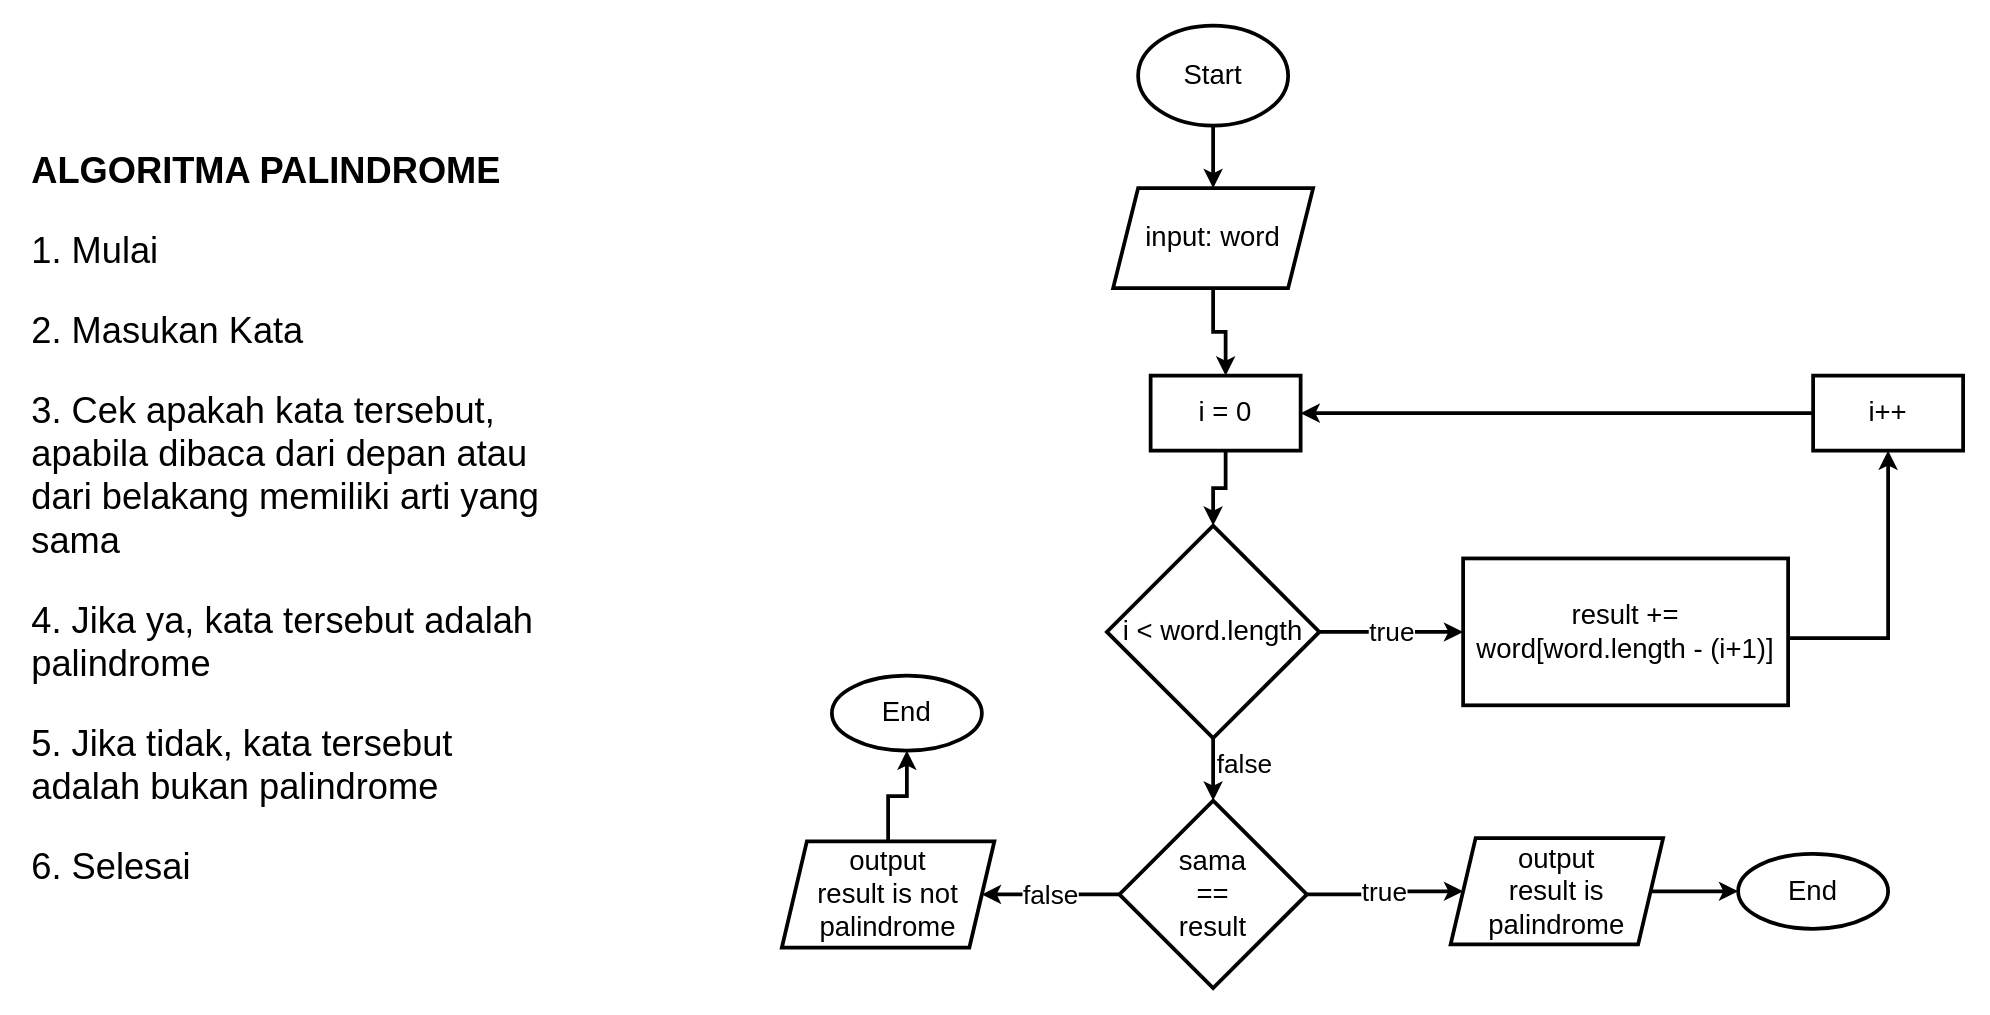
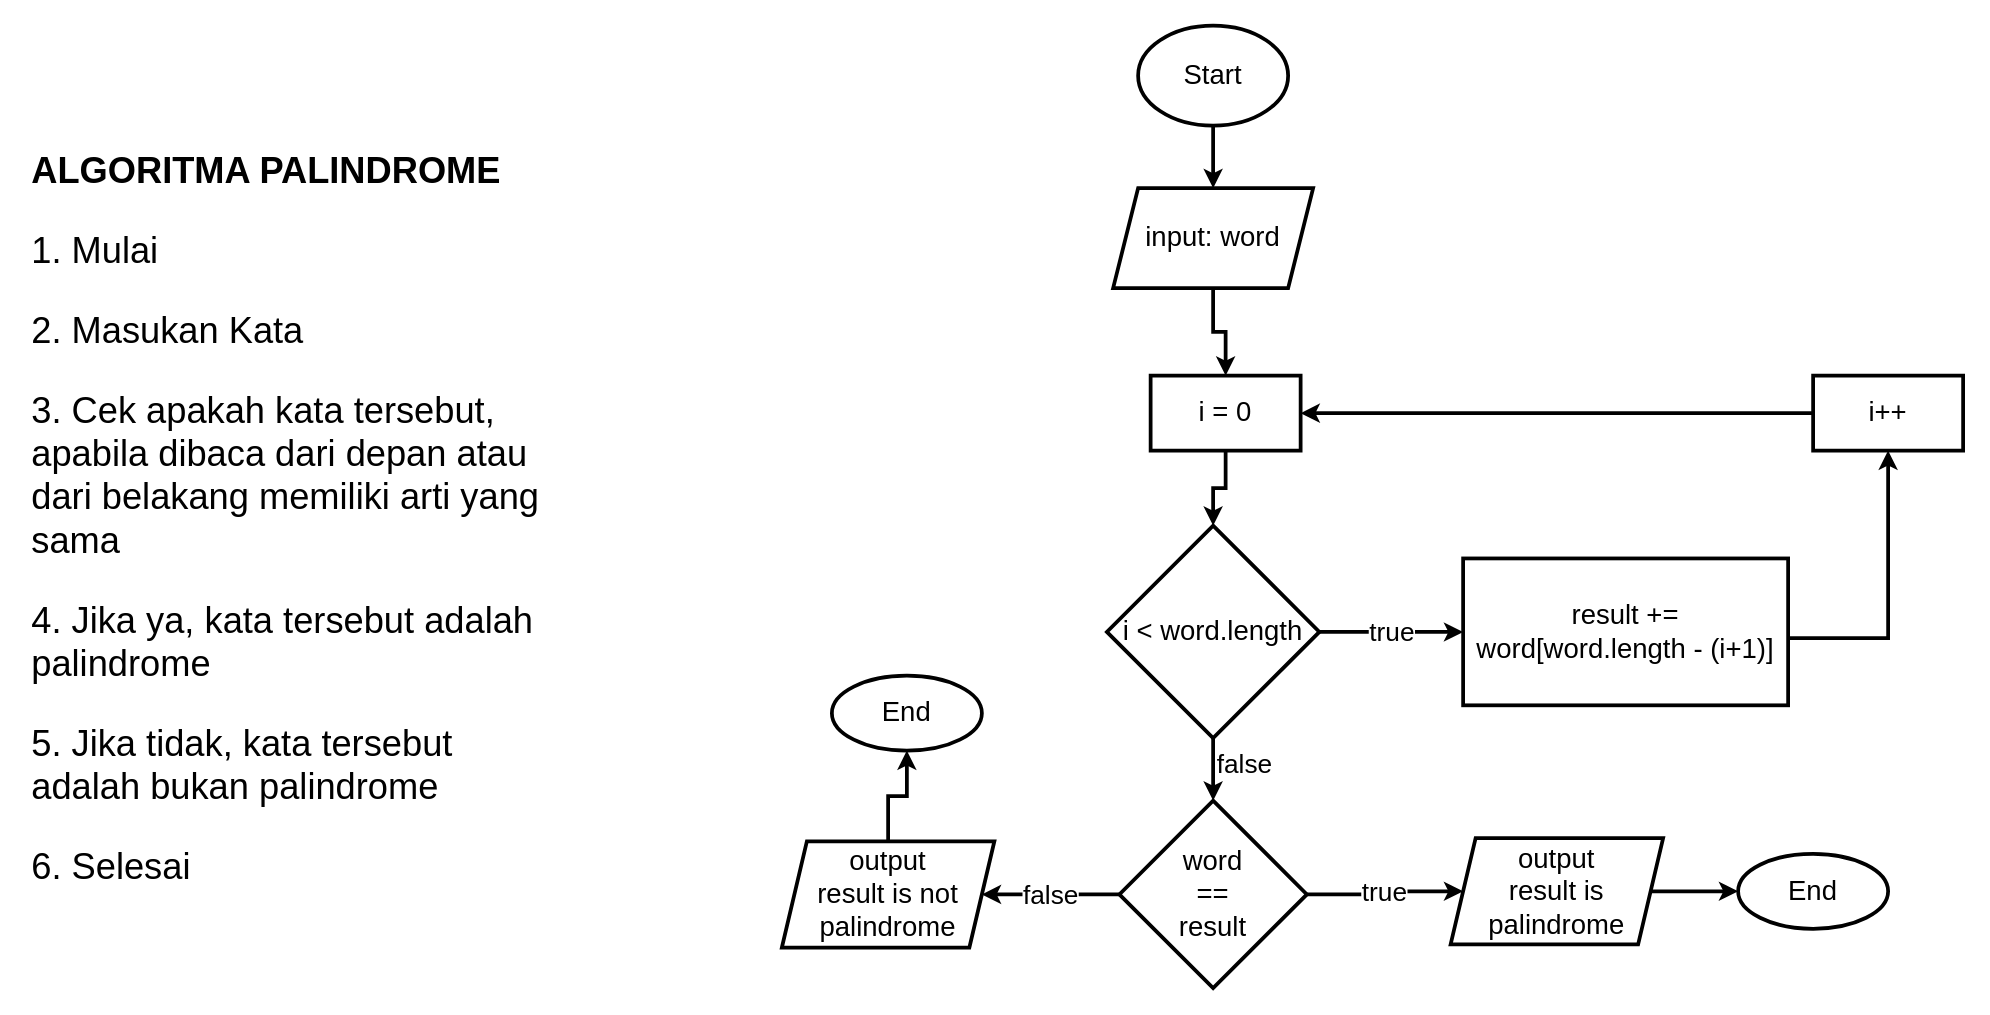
  <mxCell id="0" />
  <mxCell id="1" parent="0" />
  <mxCell id="2" value="" style="edgeStyle=orthogonalEdgeStyle;rounded=0;orthogonalLoop=1;jettySize=auto;html=1;strokeWidth=3;fontSize=22;" parent="1" source="3" target="5" edge="1"><mxGeometry relative="1" as="geometry" /></mxCell>
  <mxCell id="3" value="&lt;font style=&quot;font-size: 22px;&quot;&gt;Start&lt;/font&gt;" style="ellipse;whiteSpace=wrap;html=1;strokeWidth=3;fontSize=22;" parent="1" vertex="1"><mxGeometry x="910" y="20" width="120" height="80" as="geometry" /></mxCell>
  <mxCell id="4" value="" style="edgeStyle=orthogonalEdgeStyle;rounded=0;orthogonalLoop=1;jettySize=auto;html=1;strokeWidth=3;fontSize=22;" parent="1" source="5" target="7" edge="1"><mxGeometry relative="1" as="geometry" /></mxCell>
  <mxCell id="5" value="&lt;font style=&quot;font-size: 22px;&quot;&gt;input: word&lt;/font&gt;" style="shape=parallelogram;perimeter=parallelogramPerimeter;whiteSpace=wrap;html=1;fixedSize=1;strokeWidth=3;fontSize=22;" parent="1" vertex="1"><mxGeometry x="890" y="150" width="160" height="80" as="geometry" /></mxCell>
  <mxCell id="6" value="" style="edgeStyle=orthogonalEdgeStyle;rounded=0;orthogonalLoop=1;jettySize=auto;html=1;strokeWidth=3;fontSize=22;" parent="1" source="7" target="10" edge="1"><mxGeometry relative="1" as="geometry" /></mxCell>
  <mxCell id="7" value="&lt;font style=&quot;font-size: 22px;&quot;&gt;i = 0&lt;/font&gt;" style="rounded=0;whiteSpace=wrap;html=1;strokeWidth=3;fontSize=22;" parent="1" vertex="1"><mxGeometry x="920" y="300" width="120" height="60" as="geometry" /></mxCell>
  <mxCell id="8" value="&lt;font style=&quot;font-size: 21px;&quot;&gt;true&lt;/font&gt;" style="edgeStyle=orthogonalEdgeStyle;rounded=0;orthogonalLoop=1;jettySize=auto;html=1;strokeWidth=3;" parent="1" source="10" target="14" edge="1"><mxGeometry relative="1" as="geometry" /></mxCell>
  <mxCell id="9" value="" style="edgeStyle=orthogonalEdgeStyle;rounded=0;orthogonalLoop=1;jettySize=auto;html=1;strokeWidth=3;fontSize=21;" parent="1" source="10" target="18" edge="1"><mxGeometry relative="1" as="geometry" /></mxCell>
  <mxCell id="10" value="&lt;font style=&quot;font-size: 22px;&quot;&gt;i &amp;lt; word.length&lt;/font&gt;" style="rhombus;whiteSpace=wrap;html=1;rounded=0;strokeWidth=3;fontSize=22;" parent="1" vertex="1"><mxGeometry x="885" y="420" width="170" height="170" as="geometry" /></mxCell>
  <mxCell id="11" style="edgeStyle=none;rounded=0;orthogonalLoop=1;jettySize=auto;html=1;entryX=1;entryY=0.5;entryDx=0;entryDy=0;strokeWidth=3;fontSize=22;" parent="1" source="12" target="7" edge="1"><mxGeometry relative="1" as="geometry" /></mxCell>
  <mxCell id="12" value="&lt;font style=&quot;font-size: 22px;&quot;&gt;i++&lt;/font&gt;" style="whiteSpace=wrap;html=1;fontSize=22;strokeWidth=3;" parent="1" vertex="1"><mxGeometry x="1450" y="300" width="120" height="60" as="geometry" /></mxCell>
  <mxCell id="13" value="&lt;font style=&quot;font-size: 22px;&quot;&gt;End&lt;/font&gt;" style="ellipse;whiteSpace=wrap;html=1;rounded=0;strokeWidth=3;fontSize=22;" parent="1" vertex="1"><mxGeometry x="665" y="540" width="120" height="60" as="geometry" /></mxCell>
  <mxCell id="14" value="result += &lt;br&gt;word[word.length - (i+1)]" style="whiteSpace=wrap;html=1;fontSize=22;rounded=0;strokeWidth=3;" parent="1" vertex="1"><mxGeometry x="1170" y="446.25" width="260" height="117.5" as="geometry" /></mxCell>
  <mxCell id="15" value="" style="endArrow=classic;html=1;rounded=0;entryX=0.5;entryY=1;entryDx=0;entryDy=0;strokeWidth=3;" parent="1" target="12" edge="1"><mxGeometry width="50" height="50" relative="1" as="geometry"><mxPoint x="1430" y="510" as="sourcePoint" /><mxPoint x="1540" y="360" as="targetPoint" /><Array as="points"><mxPoint x="1510" y="510" /><mxPoint x="1510" y="440" /></Array></mxGeometry></mxCell>
  <mxCell id="16" value="true" style="edgeStyle=orthogonalEdgeStyle;rounded=0;orthogonalLoop=1;jettySize=auto;html=1;strokeWidth=3;fontSize=21;" parent="1" source="18" target="20" edge="1"><mxGeometry relative="1" as="geometry" /></mxCell>
  <mxCell id="17" value="false" style="edgeStyle=orthogonalEdgeStyle;rounded=0;orthogonalLoop=1;jettySize=auto;html=1;strokeWidth=3;fontSize=21;" parent="1" source="18" target="23" edge="1"><mxGeometry relative="1" as="geometry" /></mxCell>
- <mxCell id="18" value="sama&lt;br&gt;==&lt;br&gt;result" style="rhombus;whiteSpace=wrap;html=1;fontSize=22;rounded=0;strokeWidth=3;" parent="1" vertex="1"><mxGeometry x="895" y="640" width="150" height="150" as="geometry" /></mxCell>
+ <mxCell id="18" value="word&lt;br&gt;==&lt;br&gt;result" style="rhombus;whiteSpace=wrap;html=1;fontSize=22;rounded=0;strokeWidth=3;" parent="1" vertex="1"><mxGeometry x="895" y="640" width="150" height="150" as="geometry" /></mxCell>
  <mxCell id="19" value="" style="edgeStyle=orthogonalEdgeStyle;rounded=0;orthogonalLoop=1;jettySize=auto;html=1;strokeWidth=3;fontSize=21;" parent="1" source="20" target="21" edge="1"><mxGeometry relative="1" as="geometry" /></mxCell>
  <mxCell id="20" value="output&lt;br&gt;result is palindrome" style="shape=parallelogram;perimeter=parallelogramPerimeter;whiteSpace=wrap;html=1;fixedSize=1;fontSize=22;rounded=0;strokeWidth=3;" parent="1" vertex="1"><mxGeometry x="1160" y="670" width="170" height="85" as="geometry" /></mxCell>
  <mxCell id="21" value="&lt;font style=&quot;font-size: 22px;&quot;&gt;End&lt;/font&gt;" style="ellipse;whiteSpace=wrap;html=1;rounded=0;strokeWidth=3;fontSize=22;" parent="1" vertex="1"><mxGeometry x="1390" y="682.5" width="120" height="60" as="geometry" /></mxCell>
  <mxCell id="22" value="" style="edgeStyle=orthogonalEdgeStyle;rounded=0;orthogonalLoop=1;jettySize=auto;html=1;strokeWidth=3;fontSize=21;" parent="1" source="23" target="13" edge="1"><mxGeometry relative="1" as="geometry" /></mxCell>
  <mxCell id="23" value="output&lt;br&gt;result is not palindrome" style="shape=parallelogram;perimeter=parallelogramPerimeter;whiteSpace=wrap;html=1;fixedSize=1;fontSize=22;rounded=0;strokeWidth=3;" parent="1" vertex="1"><mxGeometry x="625" y="672.5" width="170" height="85" as="geometry" /></mxCell>
  <mxCell id="24" value="false" style="text;html=1;align=center;verticalAlign=middle;resizable=0;points=[];autosize=1;strokeColor=none;fillColor=none;fontSize=21;" parent="1" vertex="1"><mxGeometry x="960" y="590" width="70" height="40" as="geometry" /></mxCell>
  <mxCell id="25" value="&lt;h1 style=&quot;font-size: 29px;&quot;&gt;&lt;font style=&quot;font-size: 29px;&quot;&gt;ALGORITMA PALINDROME&lt;/font&gt;&lt;/h1&gt;&lt;p style=&quot;font-size: 29px;&quot;&gt;&lt;font style=&quot;font-size: 29px;&quot;&gt;1. Mulai&lt;/font&gt;&lt;/p&gt;&lt;p style=&quot;font-size: 29px;&quot;&gt;&lt;font style=&quot;font-size: 29px;&quot;&gt;2. Masukan Kata&lt;/font&gt;&lt;/p&gt;&lt;p style=&quot;font-size: 29px;&quot;&gt;&lt;font style=&quot;font-size: 29px;&quot;&gt;3. Cek apakah kata tersebut, apabila dibaca dari depan atau dari belakang memiliki arti yang sama&lt;/font&gt;&lt;/p&gt;&lt;p style=&quot;font-size: 29px;&quot;&gt;&lt;font style=&quot;font-size: 29px;&quot;&gt;4. Jika ya, kata tersebut adalah palindrome&lt;/font&gt;&lt;/p&gt;&lt;p style=&quot;font-size: 29px;&quot;&gt;&lt;font style=&quot;font-size: 29px;&quot;&gt;5. Jika tidak, kata tersebut adalah bukan palindrome&amp;nbsp;&lt;/font&gt;&lt;/p&gt;&lt;p style=&quot;font-size: 29px;&quot;&gt;&lt;font style=&quot;font-size: 29px;&quot;&gt;6. Selesai&lt;/font&gt;&lt;/p&gt;" style="text;html=1;strokeColor=none;fillColor=none;spacing=5;spacingTop=-20;whiteSpace=wrap;overflow=hidden;rounded=0;" vertex="1" parent="1"><mxGeometry x="20" y="110" width="427.5" height="620" as="geometry" /></mxCell>
